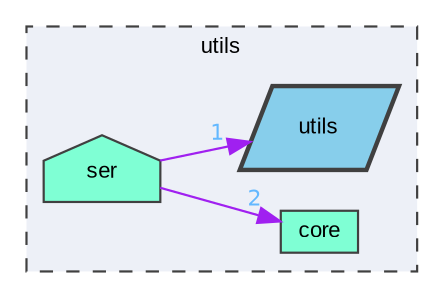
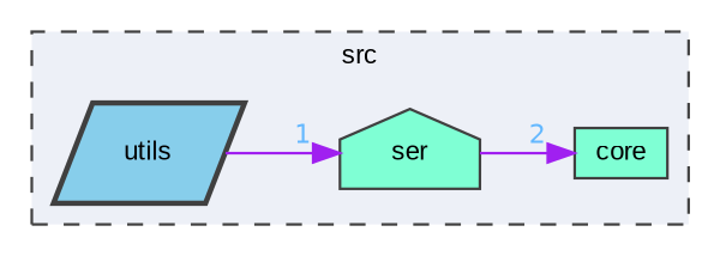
  digraph {
    compound=true
    fontname="Liberation Sans"
    rankdir=LR
    node [color=grey25 fillcolor=aquamarine fontname="Liberation Sans" fontsize=10 style=filled]
    edge [color=purple fontcolor=steelblue1 fontname="Liberation Sans" fontsize=10 labeldistance=1.5 labelfontname=Helvetica labelfontsize=10]
    n1 [height=0.2 label=ser shape=house width=0.4]
    n2 [height=0.2 label=core shape=box width=0.4]
    n3 [fillcolor=skyblue height=0.2 label=utils shape=parallelogram style="filled,bold" width=0.4]
    subgraph cluster_1 {
      bgcolor="#edf0f7"
      fontsize=10
-     label=utils
+     label=src
      pencolor=grey25
      style="filled,dashed"
      n1
      n2
      n3
    }
    n1 -> n2 [headlabel=2]
-   n1 -> n3 [headlabel=1]
+   n3 -> n1 [headlabel=1]
  }
